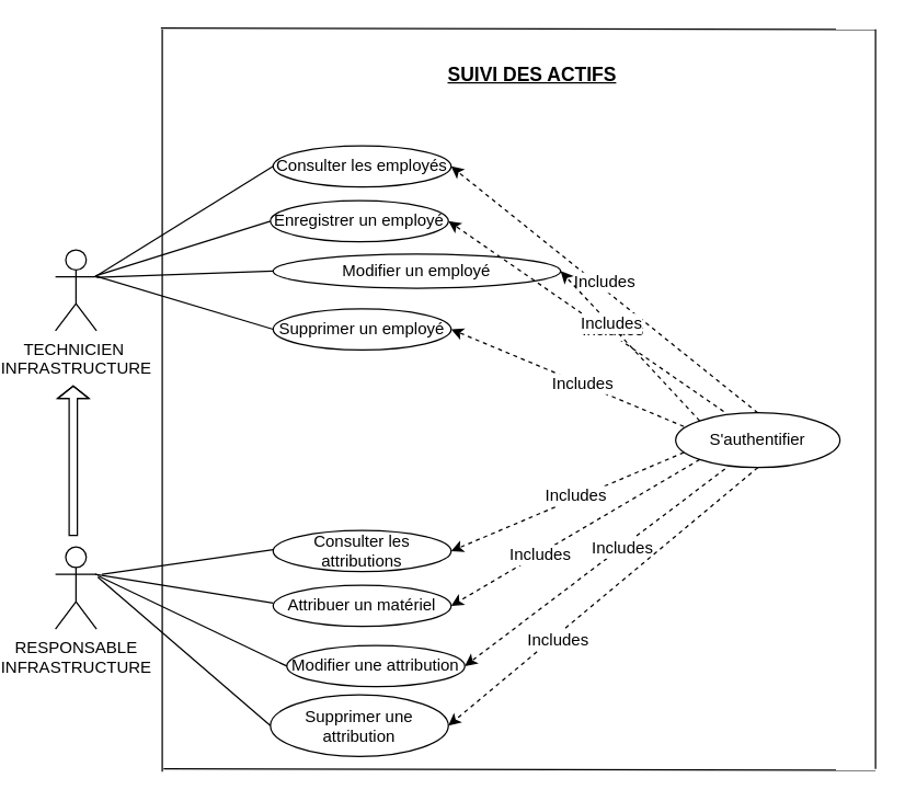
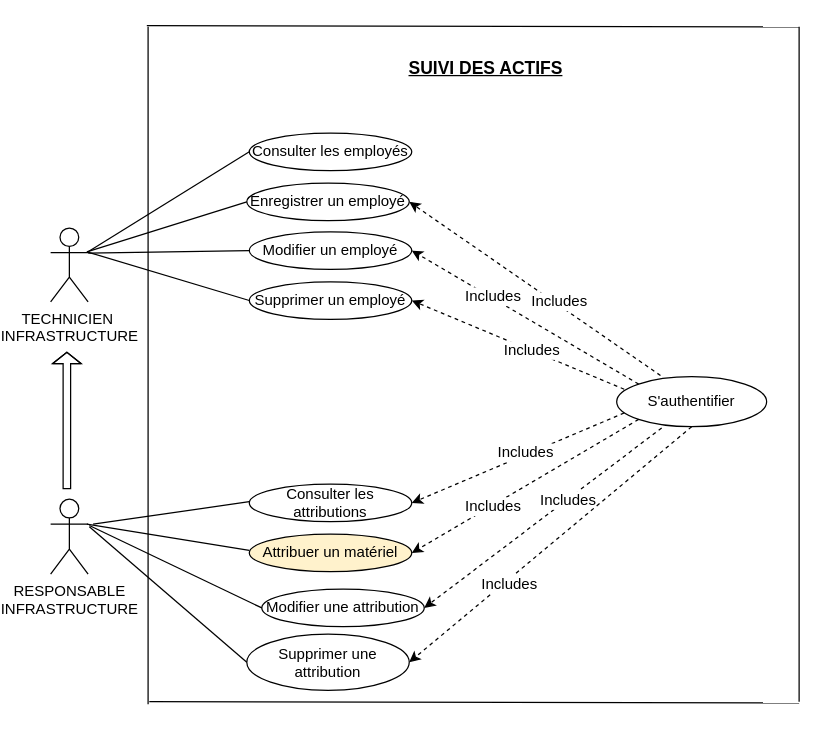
  <mxCell id="0" />
  <mxCell id="1" parent="0" />
  <mxCell id="2" value="RESPONSABLE&lt;br&gt;INFRASTRUCTURE" style="shape=umlActor;verticalLabelPosition=bottom;verticalAlign=top;html=1;outlineConnect=0;" vertex="1" parent="1"><mxGeometry x="20" y="399" width="30" height="60" as="geometry" /></mxCell>
  <mxCell id="3" value="Consulter les employés" style="ellipse;whiteSpace=wrap;html=1;" vertex="1" parent="1"><mxGeometry x="179" y="106" width="130" height="30" as="geometry" /></mxCell>
  <mxCell id="4" value="&lt;b&gt;&lt;u&gt;&lt;font style=&quot;font-size: 14px;&quot;&gt;SUIVI DES ACTIFS&lt;/font&gt;&lt;/u&gt;&lt;/b&gt;" style="text;html=1;strokeColor=none;fillColor=none;align=center;verticalAlign=middle;whiteSpace=wrap;rounded=0;" vertex="1" parent="1"><mxGeometry x="285" y="39" width="167" height="30" as="geometry" /></mxCell>
  <mxCell id="5" value="S'authentifier" style="ellipse;whiteSpace=wrap;html=1;" vertex="1" parent="1"><mxGeometry x="473" y="301" width="120" height="40" as="geometry" /></mxCell>
  <mxCell id="6" value="TECHNICIEN&amp;nbsp;&lt;br&gt;INFRASTRUCTURE" style="shape=umlActor;verticalLabelPosition=bottom;verticalAlign=top;html=1;outlineConnect=0;" vertex="1" parent="1"><mxGeometry x="20" y="182" width="30" height="59" as="geometry" /></mxCell>
  <mxCell id="7" value="" style="endArrow=none;html=1;rounded=0;entryX=0;entryY=0.5;entryDx=0;entryDy=0;" edge="1" parent="1"><mxGeometry width="50" height="50" relative="1" as="geometry"><mxPoint x="54" y="419" as="sourcePoint" /><mxPoint x="179" y="401" as="targetPoint" /></mxGeometry></mxCell>
  <mxCell id="8" value="" style="shape=flexArrow;endArrow=classic;html=1;rounded=0;width=6;endSize=2.67;endWidth=16;" edge="1" parent="1"><mxGeometry width="50" height="50" relative="1" as="geometry"><mxPoint x="33" y="391" as="sourcePoint" /><mxPoint x="33" y="281" as="targetPoint" /><Array as="points"><mxPoint x="33" y="331" /></Array></mxGeometry></mxCell>
  <mxCell id="9" value="" style="endArrow=none;html=1;rounded=0;" edge="1" parent="1"><mxGeometry width="50" height="50" relative="1" as="geometry"><mxPoint x="99" y="561" as="sourcePoint" /><mxPoint x="619" y="562" as="targetPoint" /></mxGeometry></mxCell>
  <mxCell id="10" value="" style="endArrow=none;html=1;rounded=0;" edge="1" parent="1"><mxGeometry width="50" height="50" relative="1" as="geometry"><mxPoint x="97" y="20" as="sourcePoint" /><mxPoint x="619" y="21" as="targetPoint" /></mxGeometry></mxCell>
  <mxCell id="11" value="" style="endArrow=none;html=1;rounded=0;" edge="1" parent="1"><mxGeometry width="50" height="50" relative="1" as="geometry"><mxPoint x="619" y="21" as="sourcePoint" /><mxPoint x="619" y="561" as="targetPoint" /></mxGeometry></mxCell>
  <mxCell id="12" value="Enregistrer un employé" style="ellipse;whiteSpace=wrap;html=1;" vertex="1" parent="1"><mxGeometry x="177" y="146" width="130" height="30" as="geometry" /></mxCell>
- <mxCell id="13" value="Modifier un employé" style="ellipse;whiteSpace=wrap;html=1;" vertex="1" parent="1"><mxGeometry x="179" y="185" width="210" height="25" as="geometry" /></mxCell>
+ <mxCell id="13" value="Modifier un employé" style="ellipse;whiteSpace=wrap;html=1;" vertex="1" parent="1"><mxGeometry x="179" y="185" width="130" height="30" as="geometry" /></mxCell>
  <mxCell id="14" value="Supprimer un employé" style="ellipse;whiteSpace=wrap;html=1;" vertex="1" parent="1"><mxGeometry x="179" y="225" width="130" height="30" as="geometry" /></mxCell>
  <mxCell id="15" value="Supprimer une attribution" style="ellipse;whiteSpace=wrap;html=1;" vertex="1" parent="1"><mxGeometry x="177" y="507" width="130" height="45" as="geometry" /></mxCell>
  <mxCell id="16" value="Modifier une attribution" style="ellipse;whiteSpace=wrap;html=1;" vertex="1" parent="1"><mxGeometry x="189" y="471" width="130" height="30" as="geometry" /></mxCell>
- <mxCell id="17" value="Attribuer un matériel" style="ellipse;whiteSpace=wrap;html=1;" vertex="1" parent="1"><mxGeometry x="179" y="427" width="130" height="30" as="geometry" /></mxCell>
+ <mxCell id="17" value="Attribuer un matériel" style="ellipse;whiteSpace=wrap;html=1;fillColor=#fff2cc;" vertex="1" parent="1"><mxGeometry x="179" y="427" width="130" height="30" as="geometry" /></mxCell>
  <mxCell id="18" value="Consulter les attributions" style="ellipse;whiteSpace=wrap;html=1;" vertex="1" parent="1"><mxGeometry x="179" y="387" width="130" height="30" as="geometry" /></mxCell>
- <mxCell id="19" value="" style="endArrow=classic;html=1;rounded=0;entryX=1;entryY=0.5;entryDx=0;entryDy=0;dashed=1;exitX=0.5;exitY=0;exitDx=0;exitDy=0;" edge="1" parent="1" source="5" target="3"><mxGeometry width="50" height="50" relative="1" as="geometry"><mxPoint x="509" y="301" as="sourcePoint" /><mxPoint x="549" y="231" as="targetPoint" /></mxGeometry></mxCell>
- <mxCell id="20" value="&lt;font style=&quot;font-size: 12px;&quot;&gt;Includes&lt;/font&gt;" style="edgeLabel;html=1;align=center;verticalAlign=middle;resizable=0;points=[];" vertex="1" connectable="0" parent="19"><mxGeometry x="0.025" y="-4" relative="1" as="geometry"><mxPoint as="offset" /></mxGeometry></mxCell>
  <mxCell id="21" value="" style="endArrow=classic;html=1;rounded=0;entryX=1;entryY=0.5;entryDx=0;entryDy=0;exitX=0.292;exitY=-0.025;exitDx=0;exitDy=0;exitPerimeter=0;dashed=1;" edge="1" parent="1" source="5" target="12"><mxGeometry width="50" height="50" relative="1" as="geometry"><mxPoint x="499" y="301" as="sourcePoint" /><mxPoint x="530" y="234" as="targetPoint" /></mxGeometry></mxCell>
  <mxCell id="22" value="&lt;font style=&quot;font-size: 12px;&quot;&gt;Includes&lt;/font&gt;" style="edgeLabel;html=1;align=center;verticalAlign=middle;resizable=0;points=[];" vertex="1" connectable="0" parent="21"><mxGeometry x="-0.177" y="-2" relative="1" as="geometry"><mxPoint as="offset" /></mxGeometry></mxCell>
  <mxCell id="23" value="" style="endArrow=classic;html=1;rounded=0;entryX=1;entryY=0.5;entryDx=0;entryDy=0;exitX=0;exitY=0;exitDx=0;exitDy=0;dashed=1;" edge="1" parent="1" source="5" target="13"><mxGeometry width="50" height="50" relative="1" as="geometry"><mxPoint x="463" y="292" as="sourcePoint" /><mxPoint x="513" y="242" as="targetPoint" /></mxGeometry></mxCell>
  <mxCell id="24" value="&lt;font style=&quot;font-size: 12px;&quot;&gt;Includes&lt;/font&gt;" style="edgeLabel;html=1;align=center;verticalAlign=middle;resizable=0;points=[];" vertex="1" connectable="0" parent="23"><mxGeometry x="0.298" y="-1" relative="1" as="geometry"><mxPoint as="offset" /></mxGeometry></mxCell>
  <mxCell id="25" value="" style="endArrow=classic;html=1;rounded=0;entryX=1;entryY=0.5;entryDx=0;entryDy=0;dashed=1;" edge="1" parent="1" target="14"><mxGeometry width="50" height="50" relative="1" as="geometry"><mxPoint x="479" y="311" as="sourcePoint" /><mxPoint x="509" y="251" as="targetPoint" /></mxGeometry></mxCell>
  <mxCell id="26" value="&lt;font style=&quot;font-size: 12px;&quot;&gt;Includes&lt;/font&gt;" style="edgeLabel;html=1;align=center;verticalAlign=middle;resizable=0;points=[];" vertex="1" connectable="0" parent="25"><mxGeometry x="-0.119" relative="1" as="geometry"><mxPoint as="offset" /></mxGeometry></mxCell>
  <mxCell id="27" value="" style="endArrow=classic;html=1;rounded=0;entryX=1;entryY=0.5;entryDx=0;entryDy=0;exitX=0.05;exitY=0.725;exitDx=0;exitDy=0;exitPerimeter=0;dashed=1;" edge="1" parent="1" source="5" target="18"><mxGeometry width="50" height="50" relative="1" as="geometry"><mxPoint x="461" y="304" as="sourcePoint" /><mxPoint x="511" y="254" as="targetPoint" /></mxGeometry></mxCell>
  <mxCell id="28" value="&lt;font style=&quot;font-size: 12px;&quot;&gt;Includes&lt;/font&gt;" style="edgeLabel;html=1;align=center;verticalAlign=middle;resizable=0;points=[];" vertex="1" connectable="0" parent="27"><mxGeometry x="-0.067" y="-2" relative="1" as="geometry"><mxPoint as="offset" /></mxGeometry></mxCell>
  <mxCell id="29" value="" style="endArrow=classic;html=1;rounded=0;entryX=1;entryY=0.5;entryDx=0;entryDy=0;exitX=0;exitY=1;exitDx=0;exitDy=0;dashed=1;" edge="1" parent="1" source="5" target="17"><mxGeometry width="50" height="50" relative="1" as="geometry"><mxPoint x="464" y="307" as="sourcePoint" /><mxPoint x="514" y="257" as="targetPoint" /></mxGeometry></mxCell>
  <mxCell id="30" value="&lt;font style=&quot;font-size: 12px;&quot;&gt;Includes&lt;/font&gt;" style="edgeLabel;html=1;align=center;verticalAlign=middle;resizable=0;points=[];" vertex="1" connectable="0" parent="29"><mxGeometry x="0.29" y="1" relative="1" as="geometry"><mxPoint as="offset" /></mxGeometry></mxCell>
  <mxCell id="31" value="" style="endArrow=classic;html=1;rounded=0;entryX=1;entryY=0.5;entryDx=0;entryDy=0;exitX=0.3;exitY=1.025;exitDx=0;exitDy=0;exitPerimeter=0;dashed=1;" edge="1" parent="1" source="5" target="16"><mxGeometry width="50" height="50" relative="1" as="geometry"><mxPoint x="469" y="311" as="sourcePoint" /><mxPoint x="519" y="261" as="targetPoint" /></mxGeometry></mxCell>
  <mxCell id="32" value="&lt;font style=&quot;font-size: 12px;&quot;&gt;Includes&lt;/font&gt;" style="edgeLabel;html=1;align=center;verticalAlign=middle;resizable=0;points=[];" vertex="1" connectable="0" parent="31"><mxGeometry x="-0.203" relative="1" as="geometry"><mxPoint as="offset" /></mxGeometry></mxCell>
  <mxCell id="33" value="" style="endArrow=classic;html=1;rounded=0;entryX=1;entryY=0.5;entryDx=0;entryDy=0;exitX=0.5;exitY=1;exitDx=0;exitDy=0;dashed=1;" edge="1" parent="1" source="5" target="15"><mxGeometry width="50" height="50" relative="1" as="geometry"><mxPoint x="479" y="313" as="sourcePoint" /><mxPoint x="529" y="263" as="targetPoint" /></mxGeometry></mxCell>
  <mxCell id="34" value="&lt;font style=&quot;font-size: 12px;&quot;&gt;Includes&lt;/font&gt;" style="edgeLabel;html=1;align=center;verticalAlign=middle;resizable=0;points=[];" vertex="1" connectable="0" parent="33"><mxGeometry x="0.311" y="2" relative="1" as="geometry"><mxPoint as="offset" /></mxGeometry></mxCell>
  <mxCell id="35" value="" style="endArrow=none;html=1;rounded=0;entryX=0;entryY=0.5;entryDx=0;entryDy=0;" edge="1" parent="1" target="3"><mxGeometry width="50" height="50" relative="1" as="geometry"><mxPoint x="50" y="201" as="sourcePoint" /><mxPoint x="100" y="151" as="targetPoint" /></mxGeometry></mxCell>
  <mxCell id="36" value="" style="endArrow=none;html=1;rounded=0;entryX=0;entryY=0.5;entryDx=0;entryDy=0;" edge="1" parent="1" target="12"><mxGeometry width="50" height="50" relative="1" as="geometry"><mxPoint x="49" y="201" as="sourcePoint" /><mxPoint x="99" y="151" as="targetPoint" /></mxGeometry></mxCell>
  <mxCell id="37" value="" style="endArrow=none;html=1;rounded=0;entryX=0;entryY=0.5;entryDx=0;entryDy=0;" edge="1" parent="1" target="13"><mxGeometry width="50" height="50" relative="1" as="geometry"><mxPoint x="50" y="202" as="sourcePoint" /><mxPoint x="100" y="152" as="targetPoint" /></mxGeometry></mxCell>
  <mxCell id="38" value="" style="endArrow=none;html=1;rounded=0;entryX=0;entryY=0.5;entryDx=0;entryDy=0;" edge="1" parent="1" target="14"><mxGeometry width="50" height="50" relative="1" as="geometry"><mxPoint x="49" y="201" as="sourcePoint" /><mxPoint x="99" y="151" as="targetPoint" /></mxGeometry></mxCell>
  <mxCell id="39" value="" style="endArrow=none;html=1;rounded=0;entryX=0;entryY=0.5;entryDx=0;entryDy=0;" edge="1" parent="1"><mxGeometry width="50" height="50" relative="1" as="geometry"><mxPoint x="49" y="419" as="sourcePoint" /><mxPoint x="179" y="440" as="targetPoint" /></mxGeometry></mxCell>
  <mxCell id="40" value="" style="endArrow=none;html=1;rounded=0;entryX=0;entryY=0.5;entryDx=0;entryDy=0;" edge="1" parent="1" target="16"><mxGeometry width="50" height="50" relative="1" as="geometry"><mxPoint x="51" y="420" as="sourcePoint" /><mxPoint x="101" y="370" as="targetPoint" /></mxGeometry></mxCell>
  <mxCell id="41" value="" style="endArrow=none;html=1;rounded=0;entryX=0;entryY=0.5;entryDx=0;entryDy=0;" edge="1" parent="1" target="15"><mxGeometry width="50" height="50" relative="1" as="geometry"><mxPoint x="51" y="421" as="sourcePoint" /><mxPoint x="101" y="371" as="targetPoint" /></mxGeometry></mxCell>
  <mxCell id="42" value="" style="endArrow=none;html=1;rounded=0;" edge="1" parent="1"><mxGeometry width="50" height="50" relative="1" as="geometry"><mxPoint x="98" y="21" as="sourcePoint" /><mxPoint x="98" y="563" as="targetPoint" /></mxGeometry></mxCell>
